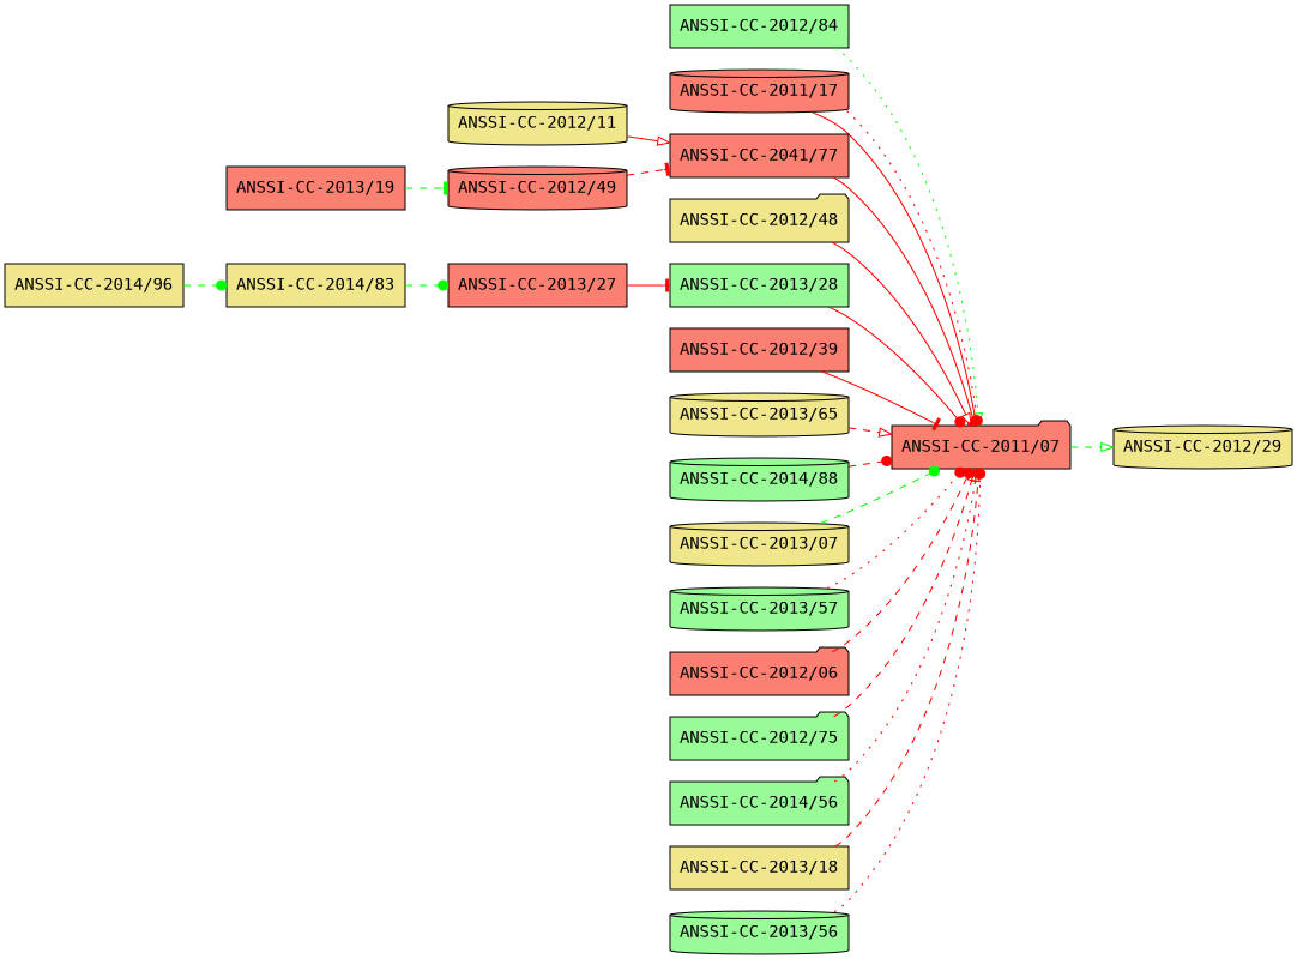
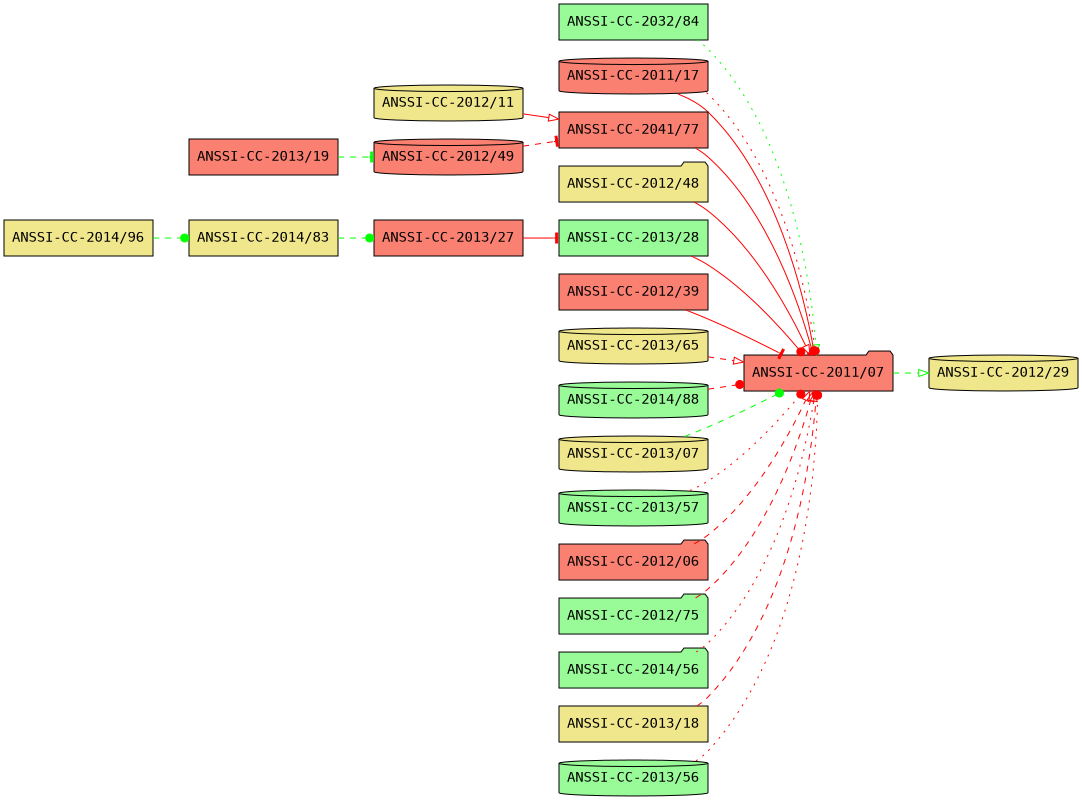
  digraph {
    fontname="DejaVu Sans Mono"
    rankdir=LR
    node [fillcolor=salmon fontname="DejaVu Sans Mono" shape=cylinder style=filled]
    edge [arrowhead=dot color=red fontname="DejaVu Sans Mono" style=dashed]
    n1 [label="ANSSI-CC-2011/07" shape=folder]
    n2 [fillcolor=khaki label="ANSSI-CC-2012/29"]
-   n3 [fillcolor=palegreen label="ANSSI-CC-2012/84" shape=box]
+   n3 [fillcolor=palegreen label="ANSSI-CC-2032/84" shape=box]
    n4 [label="ANSSI-CC-2011/17"]
    n5 [label="ANSSI-CC-2041/77" shape=box]
    n6 [fillcolor=khaki label="ANSSI-CC-2012/48" shape=folder]
    n7 [fillcolor=palegreen label="ANSSI-CC-2013/28" shape=box]
    n8 [label="ANSSI-CC-2012/39" shape=box]
    n9 [fillcolor=khaki label="ANSSI-CC-2013/65"]
    n10 [fillcolor=palegreen label="ANSSI-CC-2014/88"]
    n11 [fillcolor=khaki label="ANSSI-CC-2013/07"]
    n12 [fillcolor=palegreen label="ANSSI-CC-2013/57"]
    n13 [label="ANSSI-CC-2012/06" shape=folder]
    n14 [fillcolor=palegreen label="ANSSI-CC-2012/75" shape=folder]
    n15 [fillcolor=palegreen label="ANSSI-CC-2014/56" shape=folder]
    n16 [fillcolor=khaki label="ANSSI-CC-2013/18" shape=box]
    n17 [fillcolor=palegreen label="ANSSI-CC-2013/56"]
    n18 [fillcolor=khaki label="ANSSI-CC-2012/11"]
    n19 [label="ANSSI-CC-2012/49"]
    n20 [fillcolor=khaki label="ANSSI-CC-2014/96" shape=box]
    n21 [fillcolor=khaki label="ANSSI-CC-2014/83" shape=box]
    n22 [label="ANSSI-CC-2013/27" shape=box]
    n23 [label="ANSSI-CC-2013/19" shape=box]
    n1 -> n2 [arrowhead=onormal color=green]
    n3 -> n1 [arrowhead=onormal color=green style=dotted]
    n4 -> n1 [style=solid]
    n4 -> n1 [style=dotted]
    n5 -> n1 [arrowhead=tee style=solid]
    n6 -> n1 [arrowhead=onormal style=solid]
    n7 -> n1 [style=solid]
    n8 -> n1 [arrowhead=tee style=solid]
    n9 -> n1 [arrowhead=onormal]
    n10 -> n1
    n11 -> n1 [color=green]
    n12 -> n1 [style=dotted]
-   n13 -> n1
+   n13 -> n1 [arrowhead=onormal]
    n14 -> n1 [arrowhead=onormal]
    n15 -> n1 [arrowhead=onormal style=dotted]
    n16 -> n1
    n17 -> n1 [style=dotted]
    n18 -> n5 [arrowhead=onormal style=solid]
    n19 -> n5 [arrowhead=tee]
    n20 -> n21 [color=green]
    n21 -> n22 [color=green]
    n22 -> n7 [arrowhead=tee style=solid]
    n23 -> n19 [arrowhead=tee color=green]
  }
